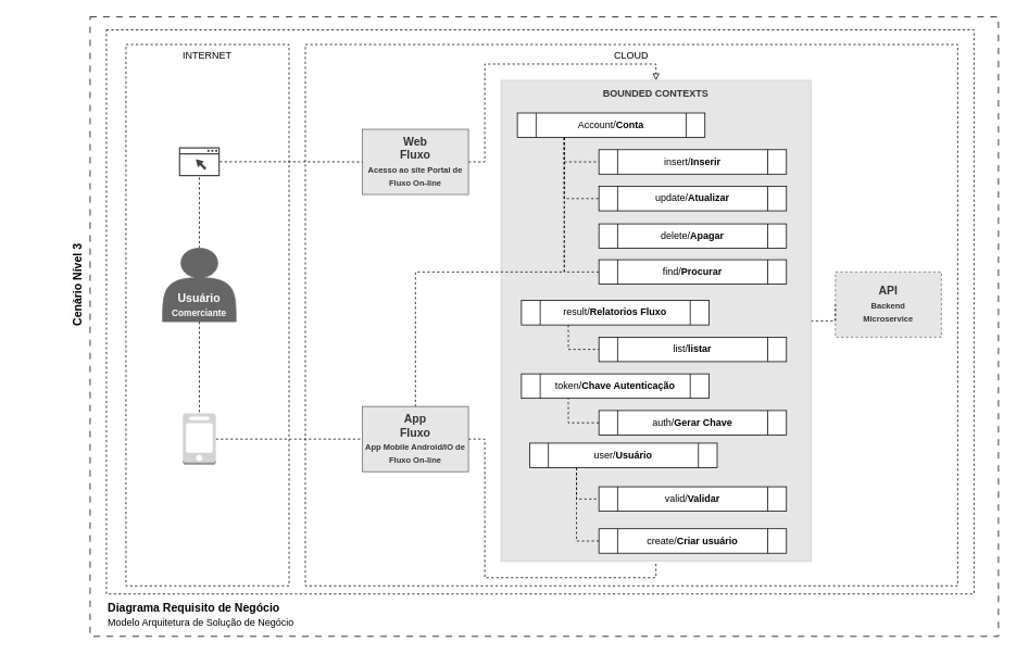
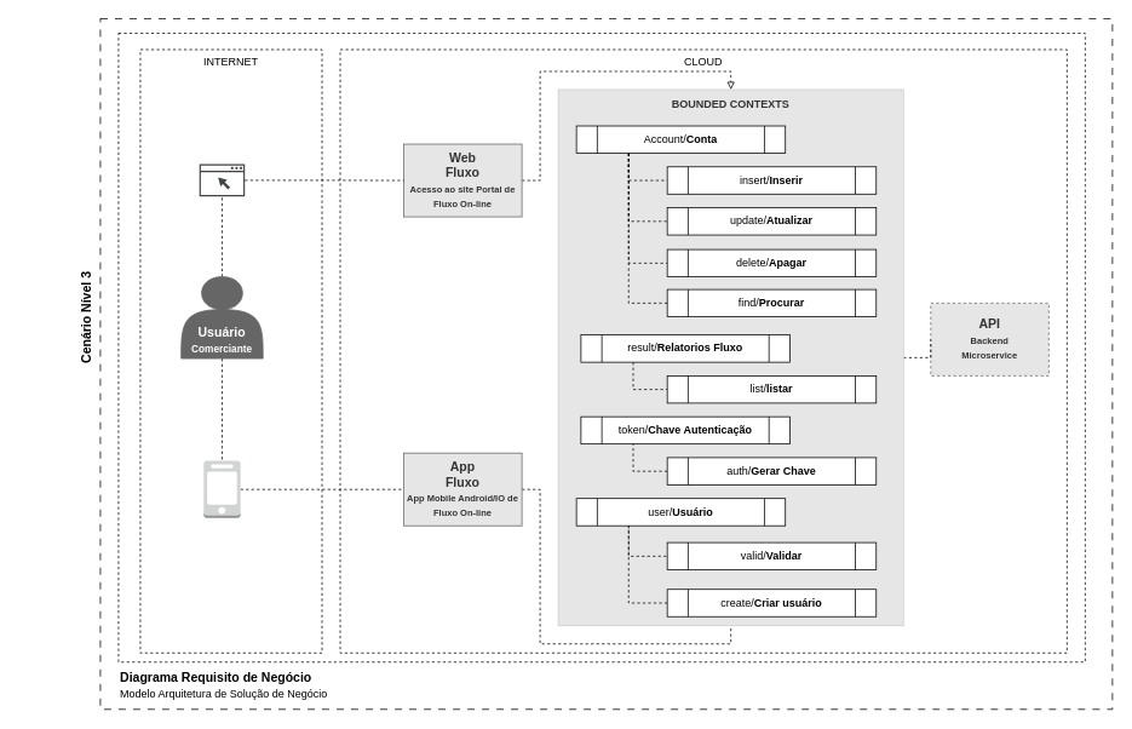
  <mxCell id="0" />
  <mxCell id="1" parent="0" />
  <mxCell id="2" value="" style="rounded=0;whiteSpace=wrap;html=1;fillColor=none;dashed=1;dashPattern=8 8;verticalAlign=top;" parent="1" vertex="1"><mxGeometry x="110" y="20" width="1114" height="760" as="geometry" /></mxCell>
  <mxCell id="3" value="&lt;span style=&quot;color: rgb(0, 0, 0); font-family: Helvetica; font-size: 14px; font-style: normal; font-variant-ligatures: normal; font-variant-caps: normal; letter-spacing: normal; orphans: 2; text-indent: 0px; text-transform: none; widows: 2; word-spacing: 0px; -webkit-text-stroke-width: 0px; background-color: rgb(251, 251, 251); text-decoration-thickness: initial; text-decoration-style: initial; text-decoration-color: initial; float: none; display: inline !important;&quot;&gt;Cenário Nível 3&lt;/span&gt;" style="text;html=1;strokeColor=none;fillColor=none;align=center;verticalAlign=middle;whiteSpace=wrap;rounded=0;fontSize=14;rotation=-90;fontStyle=1" parent="1" vertex="1"><mxGeometry x="20" y="334" width="150" height="30" as="geometry" /></mxCell>
  <mxCell id="4" value="&lt;font color=&quot;#000000&quot;&gt;&lt;b&gt;Diagrama Requisito de Negócio&lt;br&gt;&lt;/b&gt;&lt;font style=&quot;font-size: 12px;&quot;&gt;Modelo Arquitetura de Solução de Negócio&lt;/font&gt;&lt;br&gt;&lt;/font&gt;" style="text;html=1;strokeColor=none;fillColor=none;align=left;verticalAlign=middle;whiteSpace=wrap;rounded=0;fontSize=14;fontColor=#FFFFFF;" parent="1" vertex="1"><mxGeometry x="130" y="728" width="670" height="50" as="geometry" /></mxCell>
  <mxCell id="5" value="" style="rounded=0;whiteSpace=wrap;html=1;dashed=1;fontColor=#FFFFFF;fillColor=none;" parent="1" vertex="1"><mxGeometry x="130" y="36" width="1064" height="692" as="geometry" /></mxCell>
  <mxCell id="6" value="&lt;font color=&quot;#000000&quot;&gt;CLOUD&lt;/font&gt;" style="rounded=0;whiteSpace=wrap;html=1;dashed=1;fontColor=#FFFFFF;fillColor=none;verticalAlign=top;" parent="1" vertex="1"><mxGeometry x="374" y="54" width="800" height="664" as="geometry" /></mxCell>
  <mxCell id="7" value="&lt;font color=&quot;#000000&quot;&gt;INTERNET&lt;/font&gt;" style="rounded=0;whiteSpace=wrap;html=1;dashed=1;fontColor=#FFFFFF;fillColor=none;verticalAlign=top;" parent="1" vertex="1"><mxGeometry x="154" y="54" width="200" height="664" as="geometry" /></mxCell>
  <mxCell id="8" style="edgeStyle=orthogonalEdgeStyle;rounded=0;orthogonalLoop=1;jettySize=auto;html=1;exitX=1;exitY=0.5;exitDx=0;exitDy=0;entryX=0.5;entryY=0;entryDx=0;entryDy=0;dashed=1;endArrow=block;endFill=0;" parent="1" source="9" target="21" edge="1"><mxGeometry relative="1" as="geometry"><Array as="points"><mxPoint x="594" y="198" /><mxPoint x="594" y="78" /><mxPoint x="804" y="78" /></Array></mxGeometry></mxCell>
  <mxCell id="9" value="Web&lt;br&gt;Fluxo&lt;br&gt;&lt;font style=&quot;font-size: 10px;&quot;&gt;Acesso ao site Portal de Fluxo On-line&lt;/font&gt;" style="rounded=0;whiteSpace=wrap;html=1;fillColor=#E6E6E6;fontSize=14;fontStyle=1;strokeColor=#666666;fontColor=#333333;" parent="1" vertex="1"><mxGeometry x="444" y="158" width="130" height="80" as="geometry" /></mxCell>
  <mxCell id="10" style="edgeStyle=orthogonalEdgeStyle;rounded=0;orthogonalLoop=1;jettySize=auto;html=1;exitX=1;exitY=0.5;exitDx=0;exitDy=0;entryX=0.5;entryY=1;entryDx=0;entryDy=0;dashed=1;endArrow=none;endFill=0;" parent="1" source="11" target="21" edge="1"><mxGeometry relative="1" as="geometry" /></mxCell>
  <mxCell id="11" value="App&lt;br&gt;Fluxo&lt;br&gt;&lt;font style=&quot;font-size: 10px;&quot;&gt;App Mobile Android/IO de Fluxo On-line&lt;/font&gt;" style="rounded=0;whiteSpace=wrap;html=1;fillColor=#E6E6E6;fontSize=14;fontStyle=1;strokeColor=#666666;fontColor=#333333;" parent="1" vertex="1"><mxGeometry x="444" y="498" width="130" height="80" as="geometry" /></mxCell>
  <mxCell id="12" value="API&lt;br&gt;&lt;font style=&quot;font-size: 10px;&quot;&gt;Backend&lt;br&gt;Microservice&lt;br&gt;&lt;/font&gt;" style="rounded=0;whiteSpace=wrap;html=1;fillColor=#E6E6E6;fontSize=14;fontStyle=1;strokeColor=#666666;fontColor=#333333;dashed=1;" parent="1" vertex="1"><mxGeometry x="1024" y="333" width="130" height="80" as="geometry" /></mxCell>
  <mxCell id="13" style="edgeStyle=orthogonalEdgeStyle;rounded=0;orthogonalLoop=1;jettySize=auto;html=1;exitX=0.5;exitY=0;exitDx=0;exitDy=0;dashed=1;endArrow=none;endFill=0;" parent="1" source="15" target="19" edge="1"><mxGeometry relative="1" as="geometry" /></mxCell>
  <mxCell id="14" style="edgeStyle=orthogonalEdgeStyle;rounded=0;orthogonalLoop=1;jettySize=auto;html=1;exitX=0.5;exitY=1;exitDx=0;exitDy=0;entryX=0.5;entryY=0;entryDx=0;entryDy=0;entryPerimeter=0;dashed=1;endArrow=none;endFill=0;" parent="1" source="15" target="17" edge="1"><mxGeometry relative="1" as="geometry" /></mxCell>
  <mxCell id="15" value="&lt;font color=&quot;#ffffff&quot; style=&quot;&quot;&gt;&lt;b style=&quot;&quot;&gt;&lt;br&gt;&lt;br&gt;&lt;br style=&quot;font-size: 14px;&quot;&gt;&lt;font style=&quot;&quot;&gt;Usuário&lt;br&gt;&lt;/font&gt;&lt;font style=&quot;font-size: 11px;&quot;&gt;Comerciante&lt;/font&gt;&lt;br style=&quot;font-size: 14px;&quot;&gt;&lt;/b&gt;&lt;/font&gt;" style="shape=actor;whiteSpace=wrap;html=1;fillColor=#666666;labelPosition=center;verticalLabelPosition=middle;align=center;verticalAlign=middle;fontSize=14;fontColor=#333333;strokeColor=#666666;" parent="1" vertex="1"><mxGeometry x="199" y="304" width="90" height="90" as="geometry" /></mxCell>
  <mxCell id="16" style="edgeStyle=orthogonalEdgeStyle;rounded=0;orthogonalLoop=1;jettySize=auto;html=1;exitX=1;exitY=0.5;exitDx=0;exitDy=0;exitPerimeter=0;dashed=1;endArrow=none;endFill=0;" parent="1" source="17" target="11" edge="1"><mxGeometry relative="1" as="geometry" /></mxCell>
  <mxCell id="17" value="" style="outlineConnect=0;dashed=0;verticalLabelPosition=bottom;verticalAlign=top;align=center;html=1;shape=mxgraph.aws3.mobile_client;fillColor=#D2D3D3;gradientColor=none;" parent="1" vertex="1"><mxGeometry x="223.75" y="506.5" width="40.5" height="63" as="geometry" /></mxCell>
  <mxCell id="18" style="edgeStyle=orthogonalEdgeStyle;rounded=0;orthogonalLoop=1;jettySize=auto;html=1;entryX=0;entryY=0.5;entryDx=0;entryDy=0;dashed=1;endArrow=none;endFill=0;" parent="1" source="19" target="9" edge="1"><mxGeometry relative="1" as="geometry" /></mxCell>
  <mxCell id="19" value="" style="sketch=0;pointerEvents=1;shadow=0;dashed=0;html=1;strokeColor=none;fillColor=#434445;aspect=fixed;labelPosition=center;verticalLabelPosition=bottom;verticalAlign=top;align=center;outlineConnect=0;shape=mxgraph.vvd.web_browser;" parent="1" vertex="1"><mxGeometry x="219" y="180" width="50" height="35.5" as="geometry" /></mxCell>
  <mxCell id="20" style="edgeStyle=orthogonalEdgeStyle;rounded=0;orthogonalLoop=1;jettySize=auto;html=1;exitX=1;exitY=0.5;exitDx=0;exitDy=0;entryX=0;entryY=0.5;entryDx=0;entryDy=0;dashed=1;endArrow=none;endFill=0;" parent="1" source="21" target="12" edge="1"><mxGeometry relative="1" as="geometry" /></mxCell>
  <mxCell id="21" value="&lt;font style=&quot;&quot;&gt;&lt;font style=&quot;font-size: 12px;&quot;&gt;BOUNDED CONTEXTS&lt;/font&gt;&lt;br&gt;&lt;/font&gt;" style="rounded=0;whiteSpace=wrap;html=1;fillColor=#E6E6E6;fontSize=14;fontStyle=1;strokeColor=#CCCCCC;fontColor=#333333;verticalAlign=top;" parent="1" vertex="1"><mxGeometry x="614" y="98" width="380" height="590" as="geometry" /></mxCell>
  <mxCell id="22" style="edgeStyle=orthogonalEdgeStyle;rounded=0;orthogonalLoop=1;jettySize=auto;html=1;exitX=0.25;exitY=1;exitDx=0;exitDy=0;entryX=0;entryY=0.5;entryDx=0;entryDy=0;endArrow=none;endFill=0;dashed=1;" parent="1" source="25" target="31" edge="1"><mxGeometry relative="1" as="geometry" /></mxCell>
  <mxCell id="23" style="edgeStyle=orthogonalEdgeStyle;rounded=0;orthogonalLoop=1;jettySize=auto;html=1;exitX=0.25;exitY=1;exitDx=0;exitDy=0;entryX=0;entryY=0.5;entryDx=0;entryDy=0;dashed=1;endArrow=none;endFill=0;" parent="1" source="25" target="32" edge="1"><mxGeometry relative="1" as="geometry" /></mxCell>
- <mxCell id="24" style="edgeStyle=orthogonalEdgeStyle;rounded=0;orthogonalLoop=1;jettySize=auto;html=1;exitX=0.25;exitY=1;exitDx=0;exitDy=0;dashed=1;endArrow=none;endFill=0;" parent="1" source="25" target="11" edge="1"><mxGeometry relative="1" as="geometry" /></mxCell>
+ <mxCell id="24" style="edgeStyle=orthogonalEdgeStyle;rounded=0;orthogonalLoop=1;jettySize=auto;html=1;exitX=0.25;exitY=1;exitDx=0;exitDy=0;entryX=0;entryY=0.5;entryDx=0;entryDy=0;dashed=1;endArrow=none;endFill=0;" parent="1" source="25" target="33" edge="1"><mxGeometry relative="1" as="geometry" /></mxCell>
  <mxCell id="25" value="Account/&lt;b&gt;Conta&lt;/b&gt;" style="shape=process;whiteSpace=wrap;html=1;backgroundOutline=1;" parent="1" vertex="1"><mxGeometry x="634" y="138" width="230" height="30" as="geometry" /></mxCell>
  <mxCell id="26" style="edgeStyle=orthogonalEdgeStyle;rounded=0;orthogonalLoop=1;jettySize=auto;html=1;exitX=0.25;exitY=1;exitDx=0;exitDy=0;entryX=0;entryY=0.5;entryDx=0;entryDy=0;dashed=1;endArrow=none;endFill=0;" parent="1" source="27" target="34" edge="1"><mxGeometry relative="1" as="geometry" /></mxCell>
  <mxCell id="27" value="result/&lt;b&gt;Relatorios Fluxo&lt;/b&gt;" style="shape=process;whiteSpace=wrap;html=1;backgroundOutline=1;" parent="1" vertex="1"><mxGeometry x="639" y="368" width="230" height="30" as="geometry" /></mxCell>
  <mxCell id="28" style="edgeStyle=orthogonalEdgeStyle;rounded=0;orthogonalLoop=1;jettySize=auto;html=1;exitX=0.25;exitY=1;exitDx=0;exitDy=0;entryX=0;entryY=0.5;entryDx=0;entryDy=0;dashed=1;endArrow=none;endFill=0;" parent="1" source="29" target="35" edge="1"><mxGeometry relative="1" as="geometry" /></mxCell>
- <mxCell id="29" value="user/&lt;b&gt;Usuário&lt;/b&gt;" style="shape=process;whiteSpace=wrap;html=1;backgroundOutline=1;" parent="1" vertex="1"><mxGeometry x="649" y="543" width="230" height="30" as="geometry" /></mxCell>
+ <mxCell id="29" value="user/&lt;b&gt;Usuário&lt;/b&gt;" style="shape=process;whiteSpace=wrap;html=1;backgroundOutline=1;" parent="1" vertex="1"><mxGeometry x="634" y="548" width="230" height="30" as="geometry" /></mxCell>
  <mxCell id="30" style="edgeStyle=orthogonalEdgeStyle;rounded=0;orthogonalLoop=1;jettySize=auto;html=1;exitX=0.25;exitY=1;exitDx=0;exitDy=0;entryX=0;entryY=0.5;entryDx=0;entryDy=0;dashed=1;endArrow=none;endFill=0;" parent="1" edge="1"><mxGeometry relative="1" as="geometry"><mxPoint x="734" y="603" as="targetPoint" /></mxGeometry></mxCell>
  <mxCell id="31" value="insert/&lt;b&gt;Inserir&lt;/b&gt;" style="shape=process;whiteSpace=wrap;html=1;backgroundOutline=1;" parent="1" vertex="1"><mxGeometry x="734" y="183" width="230" height="30" as="geometry" /></mxCell>
  <mxCell id="32" value="update/&lt;b&gt;Atualizar&lt;/b&gt;" style="shape=process;whiteSpace=wrap;html=1;backgroundOutline=1;" parent="1" vertex="1"><mxGeometry x="734" y="228" width="230" height="30" as="geometry" /></mxCell>
  <mxCell id="33" value="delete/&lt;b&gt;Apagar&lt;/b&gt;" style="shape=process;whiteSpace=wrap;html=1;backgroundOutline=1;" parent="1" vertex="1"><mxGeometry x="734" y="274" width="230" height="30" as="geometry" /></mxCell>
  <mxCell id="34" value="list/&lt;b&gt;listar&lt;/b&gt;" style="shape=process;whiteSpace=wrap;html=1;backgroundOutline=1;" parent="1" vertex="1"><mxGeometry x="734" y="413" width="230" height="30" as="geometry" /></mxCell>
  <mxCell id="35" value="valid/&lt;b&gt;Validar&lt;/b&gt;" style="shape=process;whiteSpace=wrap;html=1;backgroundOutline=1;" parent="1" vertex="1"><mxGeometry x="734" y="596.5" width="230" height="30" as="geometry" /></mxCell>
  <mxCell id="36" style="edgeStyle=orthogonalEdgeStyle;rounded=0;orthogonalLoop=1;jettySize=auto;html=1;exitX=0;exitY=0.5;exitDx=0;exitDy=0;entryX=0.25;entryY=1;entryDx=0;entryDy=0;dashed=1;fontSize=12;endArrow=none;endFill=0;" parent="1" source="37" target="25" edge="1"><mxGeometry relative="1" as="geometry" /></mxCell>
  <mxCell id="37" value="find/&lt;b&gt;Procurar&lt;/b&gt;" style="shape=process;whiteSpace=wrap;html=1;backgroundOutline=1;" parent="1" vertex="1"><mxGeometry x="734" y="318" width="230" height="30" as="geometry" /></mxCell>
  <mxCell id="38" style="edgeStyle=orthogonalEdgeStyle;rounded=0;orthogonalLoop=1;jettySize=auto;html=1;exitX=0;exitY=0.5;exitDx=0;exitDy=0;entryX=0.25;entryY=1;entryDx=0;entryDy=0;dashed=1;fontSize=12;endArrow=none;endFill=0;" parent="1" source="39" target="29" edge="1"><mxGeometry relative="1" as="geometry" /></mxCell>
  <mxCell id="39" value="create/&lt;b&gt;Criar usuário&lt;/b&gt;" style="shape=process;whiteSpace=wrap;html=1;backgroundOutline=1;" parent="1" vertex="1"><mxGeometry x="734" y="648" width="230" height="30" as="geometry" /></mxCell>
  <mxCell id="40" value="token/&lt;b&gt;Chave Autenticação&lt;/b&gt;" style="shape=process;whiteSpace=wrap;html=1;backgroundOutline=1;" parent="1" vertex="1"><mxGeometry x="639" y="458" width="230" height="30" as="geometry" /></mxCell>
  <mxCell id="41" style="edgeStyle=orthogonalEdgeStyle;rounded=0;orthogonalLoop=1;jettySize=auto;html=1;exitX=0;exitY=0.5;exitDx=0;exitDy=0;entryX=0.25;entryY=1;entryDx=0;entryDy=0;endArrow=none;endFill=0;dashed=1;" parent="1" source="42" target="40" edge="1"><mxGeometry relative="1" as="geometry" /></mxCell>
  <mxCell id="42" value="auth/&lt;b&gt;Gerar Chave&lt;/b&gt;" style="shape=process;whiteSpace=wrap;html=1;backgroundOutline=1;" parent="1" vertex="1"><mxGeometry x="734" y="503" width="230" height="30" as="geometry" /></mxCell>
